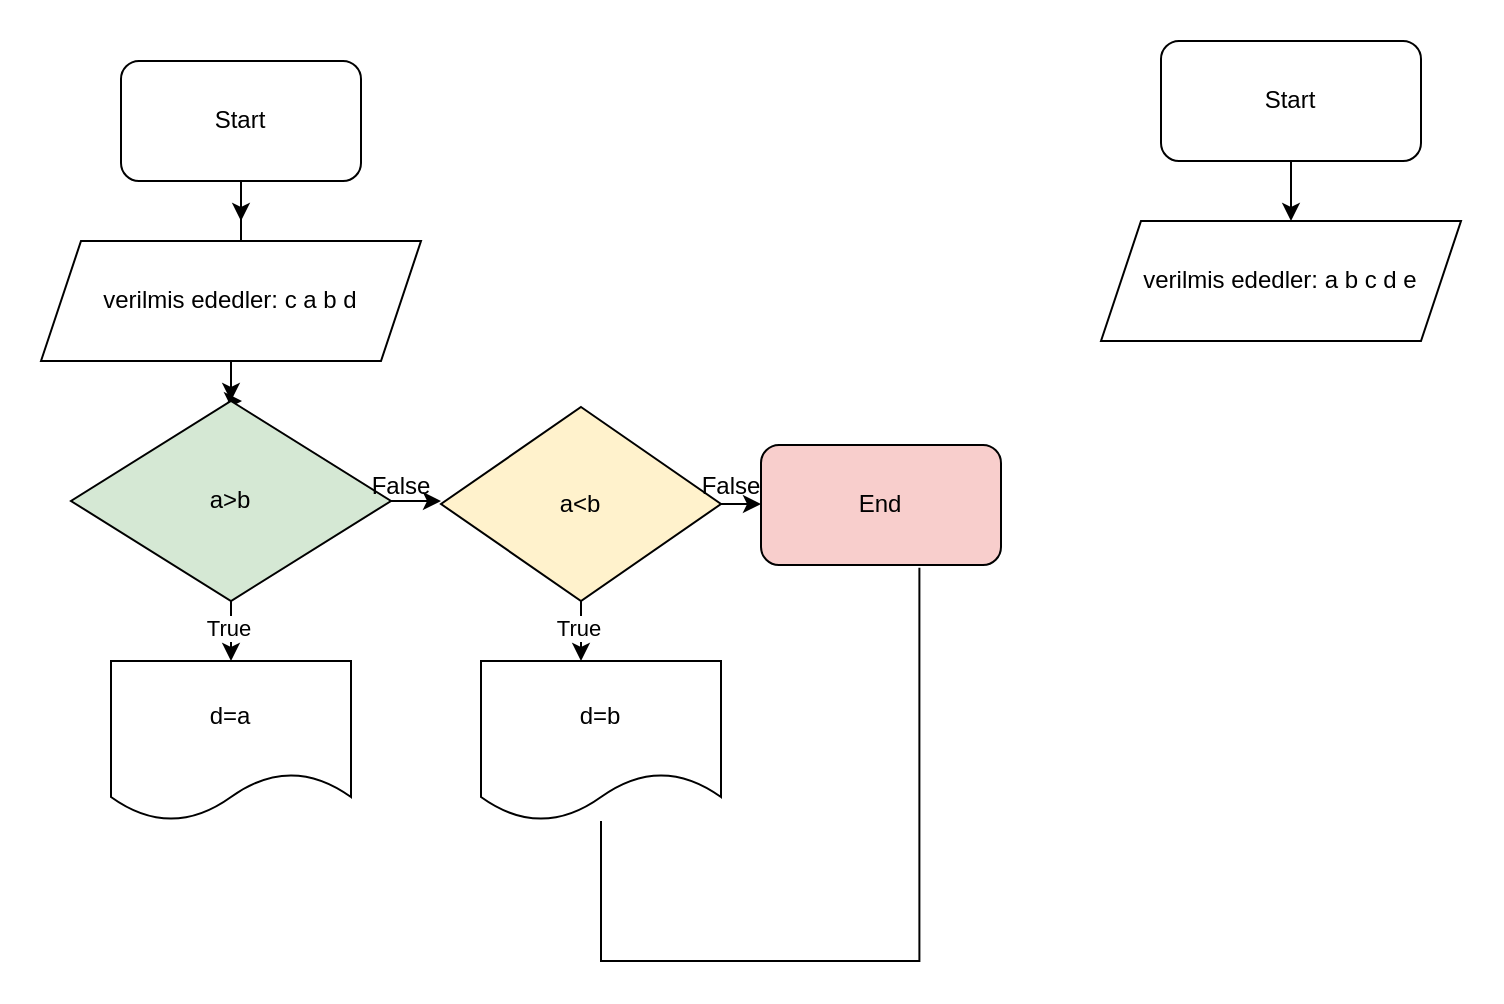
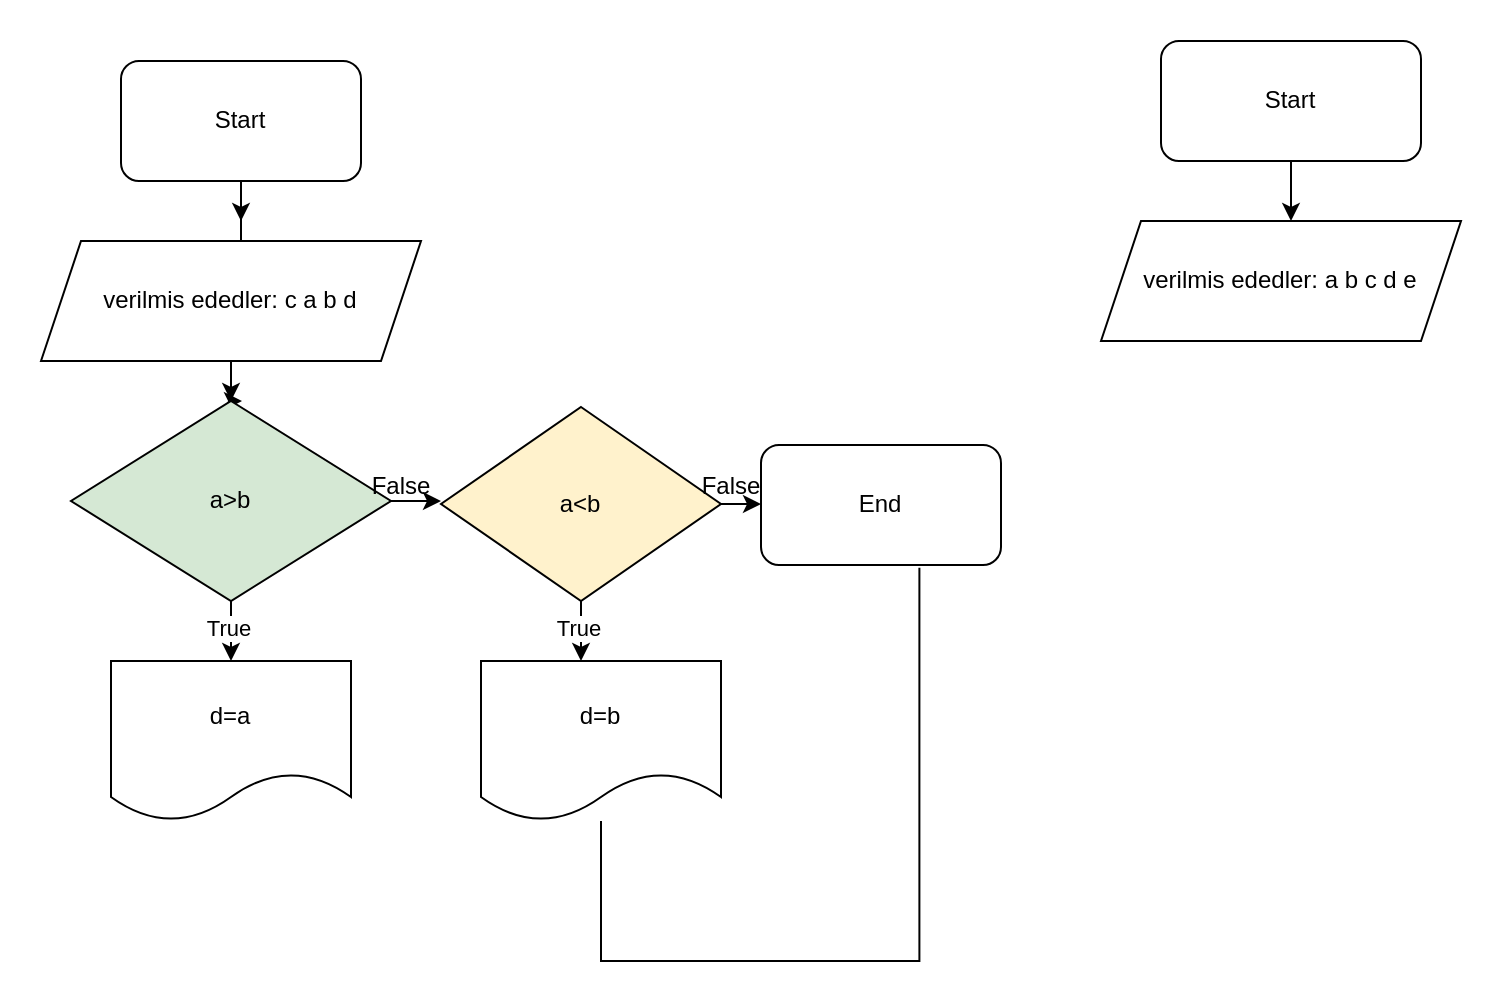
  <mxCell id="0" />
  <mxCell id="1" parent="0" />
  <mxCell id="2" style="edgeStyle=orthogonalEdgeStyle;rounded=0;orthogonalLoop=1;jettySize=auto;html=1;" edge="1" parent="1" source="4"><mxGeometry relative="1" as="geometry"><mxPoint x="120" y="110" as="targetPoint" /></mxGeometry></mxCell>
  <mxCell id="3" value="" style="edgeStyle=orthogonalEdgeStyle;rounded=0;orthogonalLoop=1;jettySize=auto;html=1;" edge="1" parent="1" source="4" target="10"><mxGeometry relative="1" as="geometry" /></mxCell>
  <mxCell id="4" value="Start" style="rounded=1;whiteSpace=wrap;html=1;" vertex="1" parent="1"><mxGeometry x="60" y="30" width="120" height="60" as="geometry" /></mxCell>
  <mxCell id="5" style="edgeStyle=orthogonalEdgeStyle;rounded=0;orthogonalLoop=1;jettySize=auto;html=1;" edge="1" parent="1" source="6"><mxGeometry relative="1" as="geometry"><mxPoint x="120" y="200" as="targetPoint" /></mxGeometry></mxCell>
  <mxCell id="6" value="verilmis ededler: c a b d" style="shape=parallelogram;perimeter=parallelogramPerimeter;whiteSpace=wrap;html=1;fixedSize=1;" vertex="1" parent="1"><mxGeometry x="20" y="120" width="190" height="60" as="geometry" /></mxCell>
  <mxCell id="7" style="edgeStyle=orthogonalEdgeStyle;rounded=0;orthogonalLoop=1;jettySize=auto;html=1;" edge="1" parent="1" source="10"><mxGeometry relative="1" as="geometry"><mxPoint x="220" y="250" as="targetPoint" /></mxGeometry></mxCell>
  <mxCell id="8" style="edgeStyle=orthogonalEdgeStyle;rounded=0;orthogonalLoop=1;jettySize=auto;html=1;" edge="1" parent="1" source="10"><mxGeometry relative="1" as="geometry"><mxPoint x="115" y="330" as="targetPoint" /></mxGeometry></mxCell>
  <mxCell id="9" value="True" style="edgeLabel;html=1;align=center;verticalAlign=middle;resizable=0;points=[];" vertex="1" connectable="0" parent="8"><mxGeometry x="-0.344" y="-2" relative="1" as="geometry"><mxPoint y="3" as="offset" /></mxGeometry></mxCell>
  <mxCell id="10" value="a&amp;gt;b" style="rhombus;whiteSpace=wrap;html=1;fillColor=#d5e8d4;" vertex="1" parent="1"><mxGeometry x="35" y="200" width="160" height="100" as="geometry" /></mxCell>
  <mxCell id="11" value="d=a" style="shape=document;whiteSpace=wrap;html=1;boundedLbl=1;" vertex="1" parent="1"><mxGeometry x="55" y="330" width="120" height="80" as="geometry" /></mxCell>
  <mxCell id="12" value="False" style="text;html=1;align=center;verticalAlign=middle;resizable=0;points=[];autosize=1;strokeColor=none;fillColor=none;" vertex="1" parent="1"><mxGeometry x="175" y="228" width="50" height="30" as="geometry" /></mxCell>
  <mxCell id="13" style="edgeStyle=orthogonalEdgeStyle;rounded=0;orthogonalLoop=1;jettySize=auto;html=1;" edge="1" parent="1" source="16"><mxGeometry relative="1" as="geometry"><mxPoint x="290" y="330" as="targetPoint" /></mxGeometry></mxCell>
  <mxCell id="14" value="True" style="edgeLabel;html=1;align=center;verticalAlign=middle;resizable=0;points=[];" vertex="1" connectable="0" parent="13"><mxGeometry x="-0.344" y="-2" relative="1" as="geometry"><mxPoint y="3" as="offset" /></mxGeometry></mxCell>
  <mxCell id="15" style="edgeStyle=orthogonalEdgeStyle;rounded=0;orthogonalLoop=1;jettySize=auto;html=1;" edge="1" parent="1" source="16"><mxGeometry relative="1" as="geometry"><mxPoint x="380" y="251.5" as="targetPoint" /></mxGeometry></mxCell>
  <mxCell id="16" value="a&amp;lt;b" style="rhombus;whiteSpace=wrap;html=1;fillColor=#fff2cc;" vertex="1" parent="1"><mxGeometry x="220" y="203" width="140" height="97" as="geometry" /></mxCell>
  <mxCell id="17" value="d=b" style="shape=document;whiteSpace=wrap;html=1;boundedLbl=1;" vertex="1" parent="1"><mxGeometry x="240" y="330" width="120" height="80" as="geometry" /></mxCell>
- <mxCell id="18" value="End" style="rounded=1;whiteSpace=wrap;html=1;fillColor=#f8cecc;" vertex="1" parent="1"><mxGeometry x="380" y="222" width="120" height="60" as="geometry" /></mxCell>
+ <mxCell id="18" value="End" style="rounded=1;whiteSpace=wrap;html=1;" vertex="1" parent="1"><mxGeometry x="380" y="222" width="120" height="60" as="geometry" /></mxCell>
  <mxCell id="19" style="edgeStyle=orthogonalEdgeStyle;rounded=0;orthogonalLoop=1;jettySize=auto;html=1;entryX=0.66;entryY=1.023;entryDx=0;entryDy=0;entryPerimeter=0;endArrow=none;" edge="1" parent="1" source="17" target="18"><mxGeometry relative="1" as="geometry"><Array as="points"><mxPoint x="300" y="480" /><mxPoint x="459" y="480" /></Array></mxGeometry></mxCell>
  <mxCell id="20" style="edgeStyle=orthogonalEdgeStyle;rounded=0;orthogonalLoop=1;jettySize=auto;html=1;" edge="1" parent="1" source="21"><mxGeometry relative="1" as="geometry"><mxPoint x="645" y="110" as="targetPoint" /></mxGeometry></mxCell>
  <mxCell id="21" value="Start" style="rounded=1;whiteSpace=wrap;html=1;" vertex="1" parent="1"><mxGeometry x="580" y="20" width="130" height="60" as="geometry" /></mxCell>
  <mxCell id="22" value="verilmis ededler: a b c d e" style="shape=parallelogram;perimeter=parallelogramPerimeter;whiteSpace=wrap;html=1;fixedSize=1;" vertex="1" parent="1"><mxGeometry x="550" y="110" width="180" height="60" as="geometry" /></mxCell>
  <mxCell id="23" value="False" style="text;html=1;align=center;verticalAlign=middle;resizable=0;points=[];autosize=1;strokeColor=none;fillColor=none;" vertex="1" parent="1"><mxGeometry x="340" y="228" width="50" height="30" as="geometry" /></mxCell>
